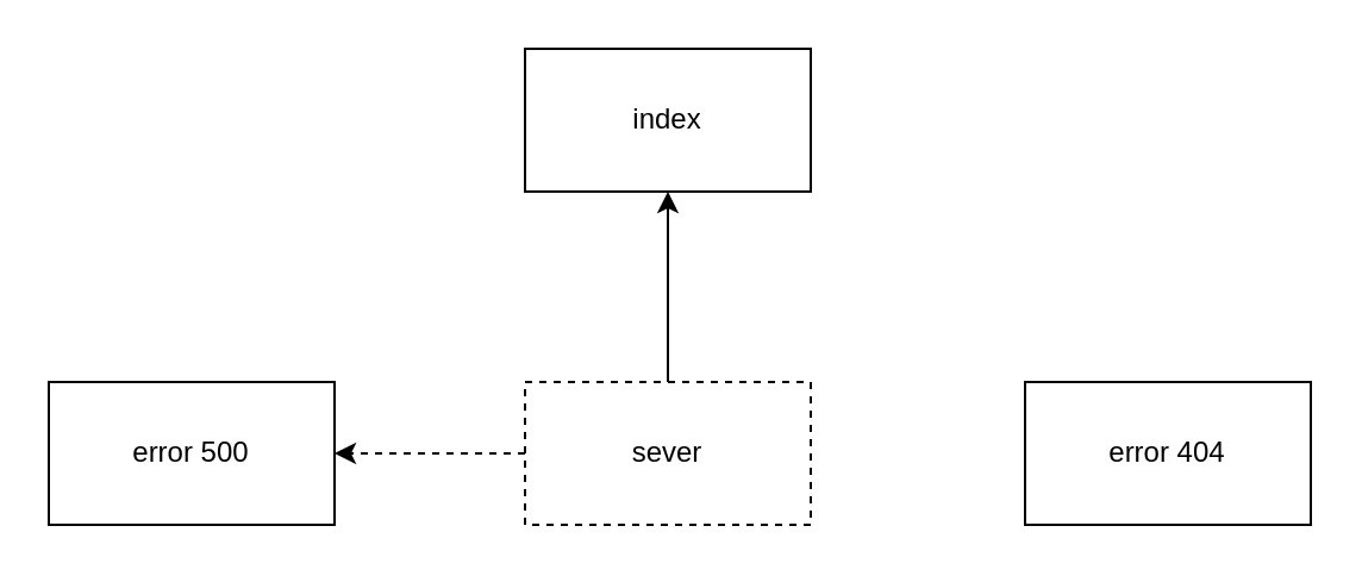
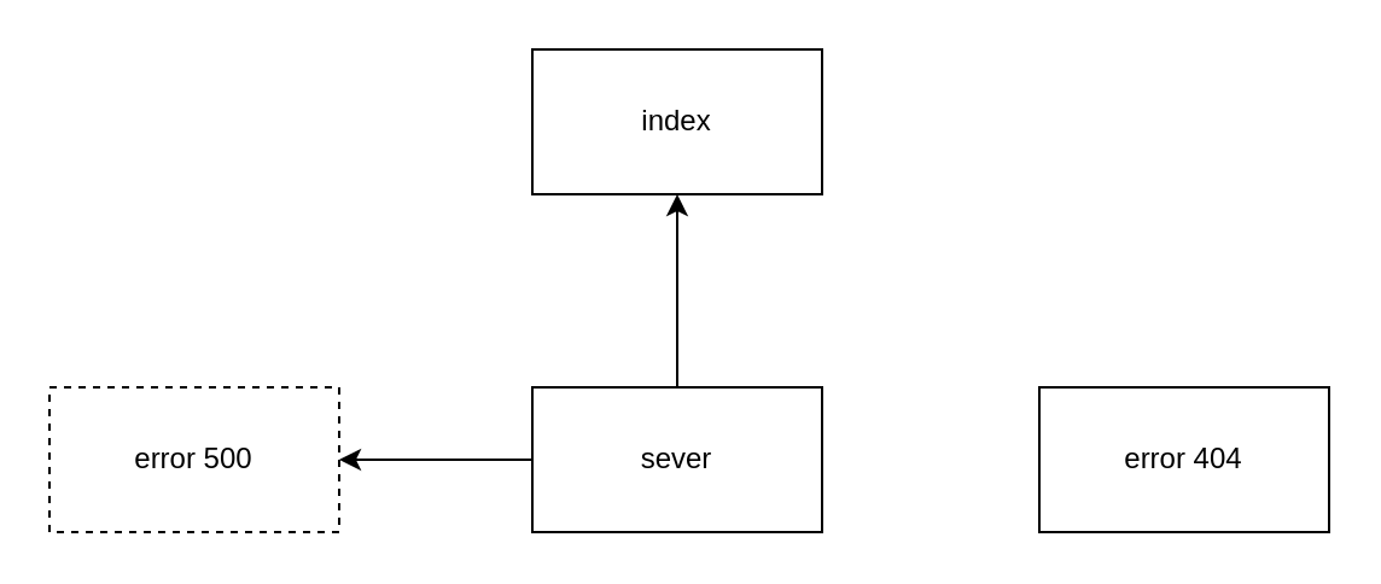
  <mxCell id="0" />
  <mxCell id="1" parent="0" />
- <mxCell id="2" value="" style="edgeStyle=orthogonalEdgeStyle;rounded=0;orthogonalLoop=1;jettySize=auto;html=1;dashed=1;" edge="1" parent="1" source="4" target="6"><mxGeometry relative="1" as="geometry" /></mxCell>
+ <mxCell id="2" value="" style="edgeStyle=orthogonalEdgeStyle;rounded=0;orthogonalLoop=1;jettySize=auto;html=1;" edge="1" parent="1" source="4" target="6"><mxGeometry relative="1" as="geometry" /></mxCell>
  <mxCell id="3" value="" style="edgeStyle=orthogonalEdgeStyle;rounded=0;orthogonalLoop=1;jettySize=auto;html=1;" edge="1" parent="1" source="4" target="7"><mxGeometry relative="1" as="geometry" /></mxCell>
- <mxCell id="4" value="sever" style="rounded=0;whiteSpace=wrap;html=1;dashed=1;" vertex="1" parent="1"><mxGeometry x="220" y="160" width="120" height="60" as="geometry" /></mxCell>
+ <mxCell id="4" value="sever" style="rounded=0;whiteSpace=wrap;html=1;" vertex="1" parent="1"><mxGeometry x="220" y="160" width="120" height="60" as="geometry" /></mxCell>
  <mxCell id="5" value="error 404" style="rounded=0;whiteSpace=wrap;html=1;" vertex="1" parent="1"><mxGeometry x="430" y="160" width="120" height="60" as="geometry" /></mxCell>
- <mxCell id="6" value="error 500" style="rounded=0;whiteSpace=wrap;html=1;" vertex="1" parent="1"><mxGeometry x="20" y="160" width="120" height="60" as="geometry" /></mxCell>
+ <mxCell id="6" value="error 500" style="rounded=0;whiteSpace=wrap;html=1;dashed=1;" vertex="1" parent="1"><mxGeometry x="20" y="160" width="120" height="60" as="geometry" /></mxCell>
  <mxCell id="7" value="index" style="rounded=0;whiteSpace=wrap;html=1;" vertex="1" parent="1"><mxGeometry x="220" y="20" width="120" height="60" as="geometry" /></mxCell>
